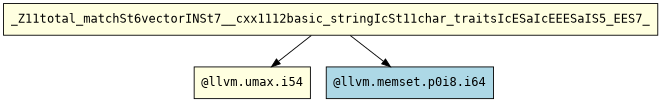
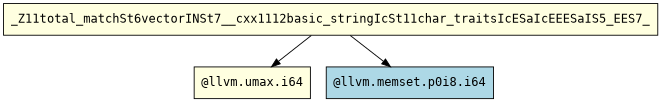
  digraph {
    fontname="DejaVu Sans Mono"
    node [shape=rectangle style=filled fillcolor=lightyellow fontname="DejaVu Sans Mono"]
    edge [fontname="DejaVu Sans Mono"]
    n1 [label=_Z11total_matchSt6vectorINSt7__cxx1112basic_stringIcSt11char_traitsIcESaIcEEESaIS5_EES7_]
-   n2 [label="@llvm.umax.i54"]
+   n2 [label="@llvm.umax.i64"]
    n3 [label="@llvm.memset.p0i8.i64" fillcolor=lightblue]
    n1 -> n2
    n1 -> n3
  }
